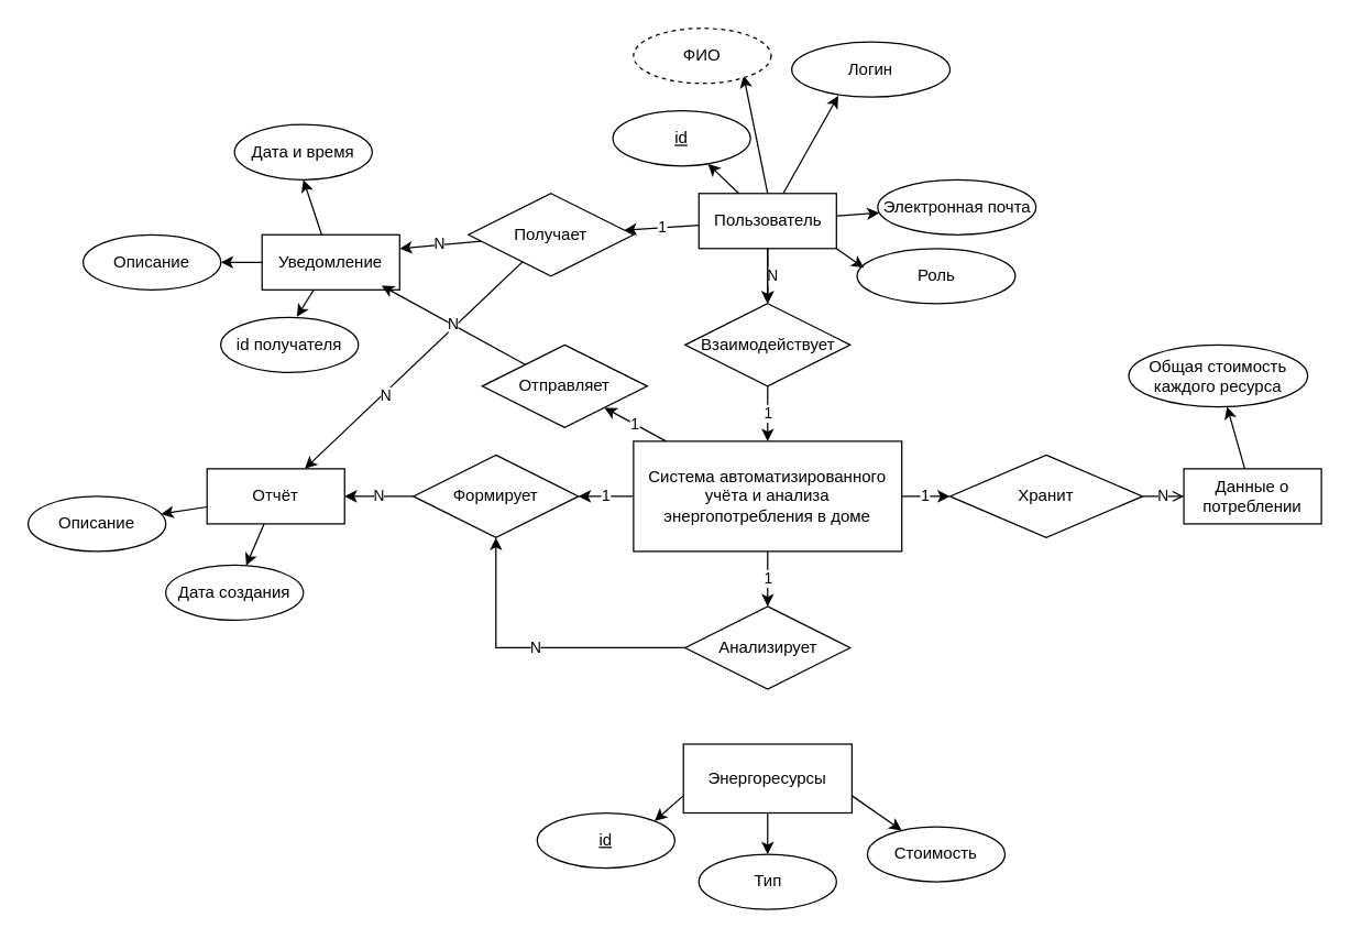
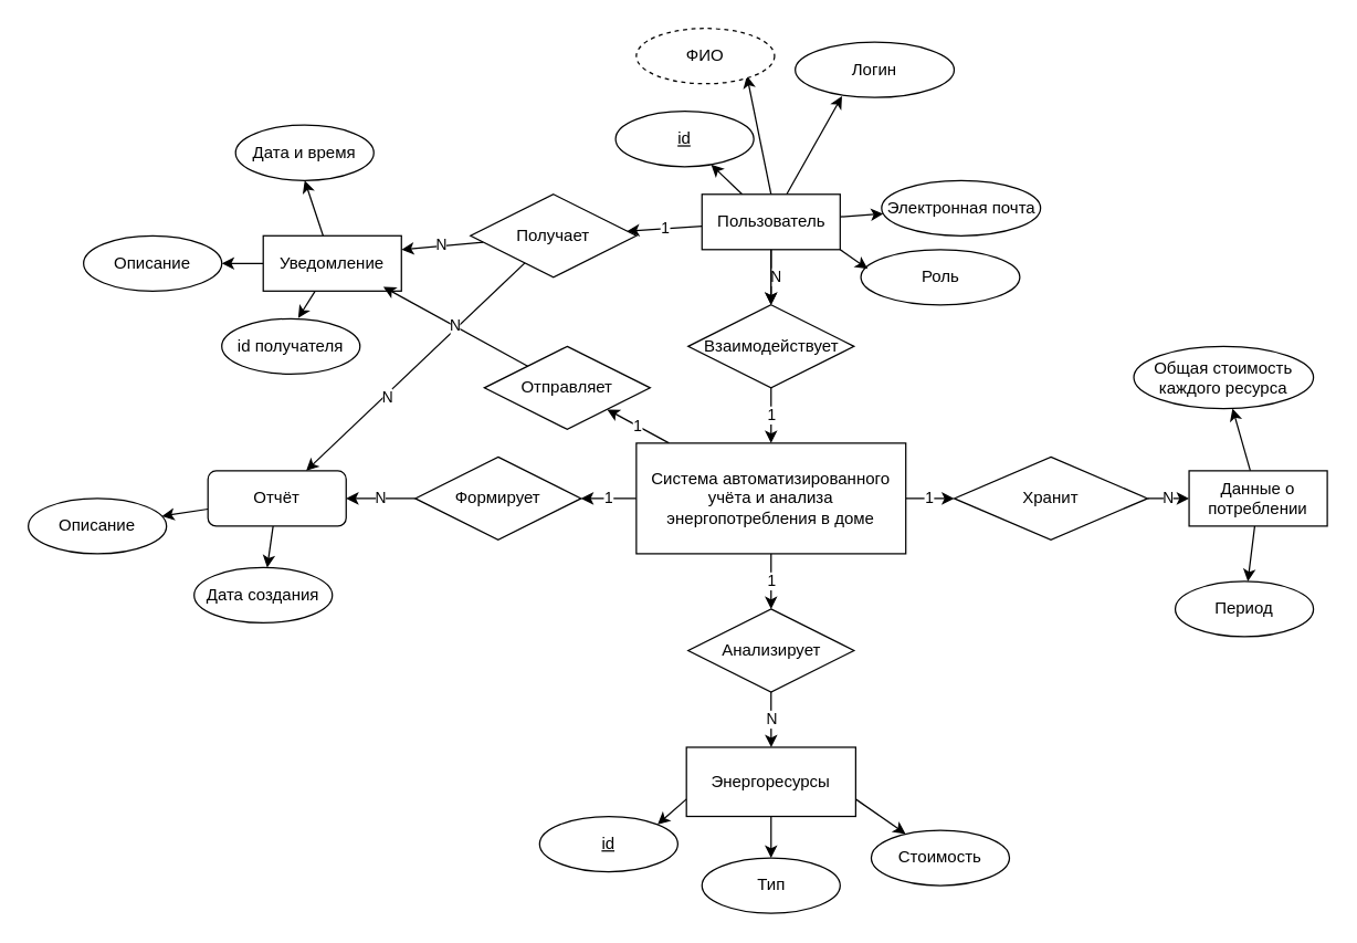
  <mxCell id="0" />
  <mxCell id="1" parent="0" />
  <mxCell id="2" value="N" style="edgeStyle=orthogonalEdgeStyle;rounded=0;orthogonalLoop=1;jettySize=auto;html=1;" parent="1" source="9" target="16" edge="1"><mxGeometry y="3" relative="1" as="geometry"><mxPoint as="offset" /></mxGeometry></mxCell>
  <mxCell id="3" value="" style="rounded=0;orthogonalLoop=1;jettySize=auto;html=1;" parent="1" source="9" target="35" edge="1"><mxGeometry relative="1" as="geometry" /></mxCell>
  <mxCell id="4" style="rounded=0;orthogonalLoop=1;jettySize=auto;html=1;entryX=0.8;entryY=0.855;entryDx=0;entryDy=0;entryPerimeter=0;exitX=0.5;exitY=0;exitDx=0;exitDy=0;" parent="1" source="9" target="28" edge="1"><mxGeometry relative="1" as="geometry"><mxPoint x="560" y="137" as="sourcePoint" /></mxGeometry></mxCell>
  <mxCell id="5" value="" style="rounded=0;orthogonalLoop=1;jettySize=auto;html=1;" parent="1" source="9" target="29" edge="1"><mxGeometry relative="1" as="geometry" /></mxCell>
  <mxCell id="6" style="rounded=0;orthogonalLoop=1;jettySize=auto;html=1;entryX=0.294;entryY=0.976;entryDx=0;entryDy=0;entryPerimeter=0;" parent="1" source="9" target="36" edge="1"><mxGeometry relative="1" as="geometry" /></mxCell>
  <mxCell id="7" value="" style="edgeStyle=orthogonalEdgeStyle;rounded=0;orthogonalLoop=1;jettySize=auto;html=1;" parent="1" source="9" target="16" edge="1"><mxGeometry relative="1" as="geometry"><Array as="points"><mxPoint x="558" y="200" /><mxPoint x="558" y="200" /></Array></mxGeometry></mxCell>
  <mxCell id="8" value="1" style="rounded=0;orthogonalLoop=1;jettySize=auto;html=1;" parent="1" source="9" target="51" edge="1"><mxGeometry relative="1" as="geometry" /></mxCell>
  <mxCell id="9" value="Пользователь" style="whiteSpace=wrap;html=1;align=center;" parent="1" vertex="1"><mxGeometry x="507.5" y="140" width="100" height="40" as="geometry" /></mxCell>
  <mxCell id="10" value="1" style="rounded=0;orthogonalLoop=1;jettySize=auto;html=1;" parent="1" source="14" target="18" edge="1"><mxGeometry relative="1" as="geometry" /></mxCell>
  <mxCell id="11" value="1" style="edgeStyle=orthogonalEdgeStyle;rounded=0;orthogonalLoop=1;jettySize=auto;html=1;" parent="1" source="14" target="31" edge="1"><mxGeometry relative="1" as="geometry" /></mxCell>
  <mxCell id="12" value="1" style="edgeStyle=orthogonalEdgeStyle;rounded=0;orthogonalLoop=1;jettySize=auto;html=1;" parent="1" source="14" target="23" edge="1"><mxGeometry relative="1" as="geometry" /></mxCell>
  <mxCell id="13" value="1" style="rounded=0;orthogonalLoop=1;jettySize=auto;html=1;" parent="1" source="14" target="44" edge="1"><mxGeometry relative="1" as="geometry" /></mxCell>
  <mxCell id="14" value="Система&amp;nbsp;автоматизированного учёта и анализа энергопотребления в доме" style="whiteSpace=wrap;html=1;align=center;" parent="1" vertex="1"><mxGeometry x="460" y="320" width="195" height="80" as="geometry" /></mxCell>
  <mxCell id="15" value="1" style="edgeStyle=orthogonalEdgeStyle;rounded=0;orthogonalLoop=1;jettySize=auto;html=1;" parent="1" source="16" target="14" edge="1"><mxGeometry relative="1" as="geometry" /></mxCell>
  <mxCell id="16" value="Взаимодействует" style="shape=rhombus;perimeter=rhombusPerimeter;whiteSpace=wrap;html=1;align=center;" parent="1" vertex="1"><mxGeometry x="497.5" y="220" width="120" height="60" as="geometry" /></mxCell>
  <mxCell id="17" value="N" style="rounded=0;orthogonalLoop=1;jettySize=auto;html=1;" parent="1" source="18" target="21" edge="1"><mxGeometry x="0.007" relative="1" as="geometry"><mxPoint as="offset" /></mxGeometry></mxCell>
  <mxCell id="18" value="Формирует" style="shape=rhombus;perimeter=rhombusPerimeter;whiteSpace=wrap;html=1;align=center;" parent="1" vertex="1"><mxGeometry x="300" y="330" width="120" height="60" as="geometry" /></mxCell>
  <mxCell id="19" style="rounded=0;orthogonalLoop=1;jettySize=auto;html=1;" parent="1" source="21" target="58" edge="1"><mxGeometry relative="1" as="geometry" /></mxCell>
  <mxCell id="20" value="" style="rounded=0;orthogonalLoop=1;jettySize=auto;html=1;" parent="1" source="21" target="57" edge="1"><mxGeometry relative="1" as="geometry" /></mxCell>
- <mxCell id="21" value="Отчёт" style="whiteSpace=wrap;html=1;align=center;" parent="1" vertex="1"><mxGeometry x="150" y="340" width="100" height="40" as="geometry" /></mxCell>
- <mxCell id="22" value="N" style="edgeStyle=orthogonalEdgeStyle;rounded=0;orthogonalLoop=1;jettySize=auto;html=1;" parent="1" source="23" target="18" edge="1"><mxGeometry relative="1" as="geometry" /></mxCell>
+ <mxCell id="21" value="Отчёт" style="whiteSpace=wrap;html=1;align=center;rounded=1;" parent="1" vertex="1"><mxGeometry x="150" y="340" width="100" height="40" as="geometry" /></mxCell>
+ <mxCell id="22" value="N" style="edgeStyle=orthogonalEdgeStyle;rounded=0;orthogonalLoop=1;jettySize=auto;html=1;" parent="1" source="23" target="27" edge="1"><mxGeometry relative="1" as="geometry" /></mxCell>
  <mxCell id="23" value="Анализирует" style="shape=rhombus;perimeter=rhombusPerimeter;whiteSpace=wrap;html=1;align=center;" parent="1" vertex="1"><mxGeometry x="497.5" y="440" width="120" height="60" as="geometry" /></mxCell>
  <mxCell id="24" style="rounded=0;orthogonalLoop=1;jettySize=auto;html=1;entryX=1;entryY=0;entryDx=0;entryDy=0;exitX=0;exitY=0.75;exitDx=0;exitDy=0;" parent="1" source="27" target="39" edge="1"><mxGeometry relative="1" as="geometry" /></mxCell>
  <mxCell id="25" style="rounded=0;orthogonalLoop=1;jettySize=auto;html=1;" parent="1" source="27" target="40" edge="1"><mxGeometry relative="1" as="geometry" /></mxCell>
  <mxCell id="26" value="" style="rounded=0;orthogonalLoop=1;jettySize=auto;html=1;exitX=1;exitY=0.75;exitDx=0;exitDy=0;" parent="1" source="27" target="41" edge="1"><mxGeometry relative="1" as="geometry" /></mxCell>
  <mxCell id="27" value="Энергоресурсы" style="whiteSpace=wrap;html=1;align=center;" parent="1" vertex="1"><mxGeometry x="496.25" y="540" width="122.5" height="50" as="geometry" /></mxCell>
  <mxCell id="28" value="ФИО" style="ellipse;whiteSpace=wrap;html=1;align=center;dashed=1;" parent="1" vertex="1"><mxGeometry x="460" y="20" width="100" height="40" as="geometry" /></mxCell>
  <mxCell id="29" value="Электронная почта" style="ellipse;whiteSpace=wrap;html=1;align=center;" parent="1" vertex="1"><mxGeometry x="637.5" y="130" width="115" height="40" as="geometry" /></mxCell>
- <mxCell id="30" value="N" style="edgeStyle=orthogonalEdgeStyle;rounded=0;orthogonalLoop=1;jettySize=auto;html=1;endArrow=open;" parent="1" source="31" target="34" edge="1"><mxGeometry relative="1" as="geometry" /></mxCell>
+ <mxCell id="30" value="N" style="edgeStyle=orthogonalEdgeStyle;rounded=0;orthogonalLoop=1;jettySize=auto;html=1;" parent="1" source="31" target="34" edge="1"><mxGeometry relative="1" as="geometry" /></mxCell>
  <mxCell id="31" value="Хранит" style="shape=rhombus;perimeter=rhombusPerimeter;whiteSpace=wrap;html=1;align=center;" parent="1" vertex="1"><mxGeometry x="690" y="330" width="140" height="60" as="geometry" /></mxCell>
  <mxCell id="32" value="" style="rounded=0;orthogonalLoop=1;jettySize=auto;html=1;" parent="1" source="34" target="43" edge="1"><mxGeometry relative="1" as="geometry" /></mxCell>
+ <mxCell id="33" value="" style="rounded=0;orthogonalLoop=1;jettySize=auto;html=1;" parent="1" source="34" target="42" edge="1"><mxGeometry relative="1" as="geometry" /></mxCell>
  <mxCell id="34" value="Данные о потреблении" style="whiteSpace=wrap;html=1;align=center;" parent="1" vertex="1"><mxGeometry x="860" y="340" width="100" height="40" as="geometry" /></mxCell>
  <mxCell id="35" value="&lt;u&gt;id&lt;/u&gt;" style="ellipse;whiteSpace=wrap;html=1;align=center;" parent="1" vertex="1"><mxGeometry x="445" y="80" width="100" height="40" as="geometry" /></mxCell>
  <mxCell id="36" value="Логин" style="ellipse;whiteSpace=wrap;html=1;align=center;" parent="1" vertex="1"><mxGeometry x="575" y="30" width="115" height="40" as="geometry" /></mxCell>
  <mxCell id="37" value="Роль" style="ellipse;whiteSpace=wrap;html=1;align=center;" parent="1" vertex="1"><mxGeometry x="622.5" y="180" width="115" height="40" as="geometry" /></mxCell>
  <mxCell id="38" style="rounded=0;orthogonalLoop=1;jettySize=auto;html=1;exitX=1;exitY=1;exitDx=0;exitDy=0;entryX=0.043;entryY=0.35;entryDx=0;entryDy=0;entryPerimeter=0;" parent="1" source="9" target="37" edge="1"><mxGeometry relative="1" as="geometry" /></mxCell>
  <mxCell id="39" value="&lt;u&gt;id&lt;/u&gt;" style="ellipse;whiteSpace=wrap;html=1;align=center;" parent="1" vertex="1"><mxGeometry x="390" y="590" width="100" height="40" as="geometry" /></mxCell>
  <mxCell id="40" value="Тип" style="ellipse;whiteSpace=wrap;html=1;align=center;" parent="1" vertex="1"><mxGeometry x="507.5" y="620" width="100" height="40" as="geometry" /></mxCell>
  <mxCell id="41" value="Стоимость" style="ellipse;whiteSpace=wrap;html=1;align=center;" parent="1" vertex="1"><mxGeometry x="630" y="600" width="100" height="40" as="geometry" /></mxCell>
+ <mxCell id="42" value="Период" style="ellipse;whiteSpace=wrap;html=1;align=center;" parent="1" vertex="1"><mxGeometry x="850" y="420" width="100" height="40" as="geometry" /></mxCell>
  <mxCell id="43" value="Общая стоимость каждого ресурса" style="ellipse;whiteSpace=wrap;html=1;align=center;" parent="1" vertex="1"><mxGeometry x="820" y="250" width="130" height="45" as="geometry" /></mxCell>
  <mxCell id="44" value="Отправляет" style="shape=rhombus;perimeter=rhombusPerimeter;whiteSpace=wrap;html=1;align=center;" parent="1" vertex="1"><mxGeometry x="350" y="250" width="120" height="60" as="geometry" /></mxCell>
  <mxCell id="45" style="rounded=0;orthogonalLoop=1;jettySize=auto;html=1;entryX=0.5;entryY=1;entryDx=0;entryDy=0;" parent="1" source="47" target="53" edge="1"><mxGeometry relative="1" as="geometry" /></mxCell>
  <mxCell id="46" style="edgeStyle=orthogonalEdgeStyle;rounded=0;orthogonalLoop=1;jettySize=auto;html=1;entryX=1;entryY=0.5;entryDx=0;entryDy=0;" parent="1" source="47" target="54" edge="1"><mxGeometry relative="1" as="geometry" /></mxCell>
  <mxCell id="47" value="Уведомление" style="whiteSpace=wrap;html=1;align=center;" parent="1" vertex="1"><mxGeometry x="190" y="170" width="100" height="40" as="geometry" /></mxCell>
  <mxCell id="48" value="N" style="rounded=0;orthogonalLoop=1;jettySize=auto;html=1;entryX=1;entryY=0.25;entryDx=0;entryDy=0;" parent="1" source="51" target="47" edge="1"><mxGeometry relative="1" as="geometry" /></mxCell>
  <mxCell id="49" style="rounded=0;orthogonalLoop=1;jettySize=auto;html=1;" parent="1" source="51" target="21" edge="1"><mxGeometry relative="1" as="geometry" /></mxCell>
  <mxCell id="50" value="N" style="edgeLabel;html=1;align=center;verticalAlign=middle;resizable=0;points=[];" parent="49" vertex="1" connectable="0"><mxGeometry x="0.274" y="1" relative="1" as="geometry"><mxPoint as="offset" /></mxGeometry></mxCell>
  <mxCell id="51" value="Получает" style="shape=rhombus;perimeter=rhombusPerimeter;whiteSpace=wrap;html=1;align=center;" parent="1" vertex="1"><mxGeometry y="140" width="120" height="60" as="geometry" x="340" /></mxCell>
  <mxCell id="52" value="N" style="rounded=0;orthogonalLoop=1;jettySize=auto;html=1;entryX=0.869;entryY=0.924;entryDx=0;entryDy=0;entryPerimeter=0;" parent="1" source="44" target="47" edge="1"><mxGeometry relative="1" as="geometry" /></mxCell>
  <mxCell id="53" value="Дата и время" style="ellipse;whiteSpace=wrap;html=1;align=center;" parent="1" vertex="1"><mxGeometry x="170" y="90" width="100" height="40" as="geometry" /></mxCell>
  <mxCell id="54" value="Описание" style="ellipse;whiteSpace=wrap;html=1;align=center;" parent="1" vertex="1"><mxGeometry x="60" y="170" width="100" height="40" as="geometry" /></mxCell>
  <mxCell id="55" value="id получателя" style="ellipse;whiteSpace=wrap;html=1;align=center;" parent="1" vertex="1"><mxGeometry x="160" y="230" width="100" height="40" as="geometry" /></mxCell>
  <mxCell id="56" style="rounded=0;orthogonalLoop=1;jettySize=auto;html=1;entryX=0.553;entryY=-0.011;entryDx=0;entryDy=0;entryPerimeter=0;" parent="1" source="47" target="55" edge="1"><mxGeometry relative="1" as="geometry" /></mxCell>
  <mxCell id="57" value="Описание" style="ellipse;whiteSpace=wrap;html=1;align=center;" parent="1" vertex="1"><mxGeometry x="20" y="360" width="100" height="40" as="geometry" /></mxCell>
- <mxCell id="58" value="Дата создания" style="ellipse;whiteSpace=wrap;html=1;align=center;" parent="1" vertex="1"><mxGeometry x="120" y="410" width="100" height="40" as="geometry" /></mxCell>
+ <mxCell id="58" value="Дата создания" style="ellipse;whiteSpace=wrap;html=1;align=center;" parent="1" vertex="1"><mxGeometry x="140" y="410" width="100" height="40" as="geometry" /></mxCell>
